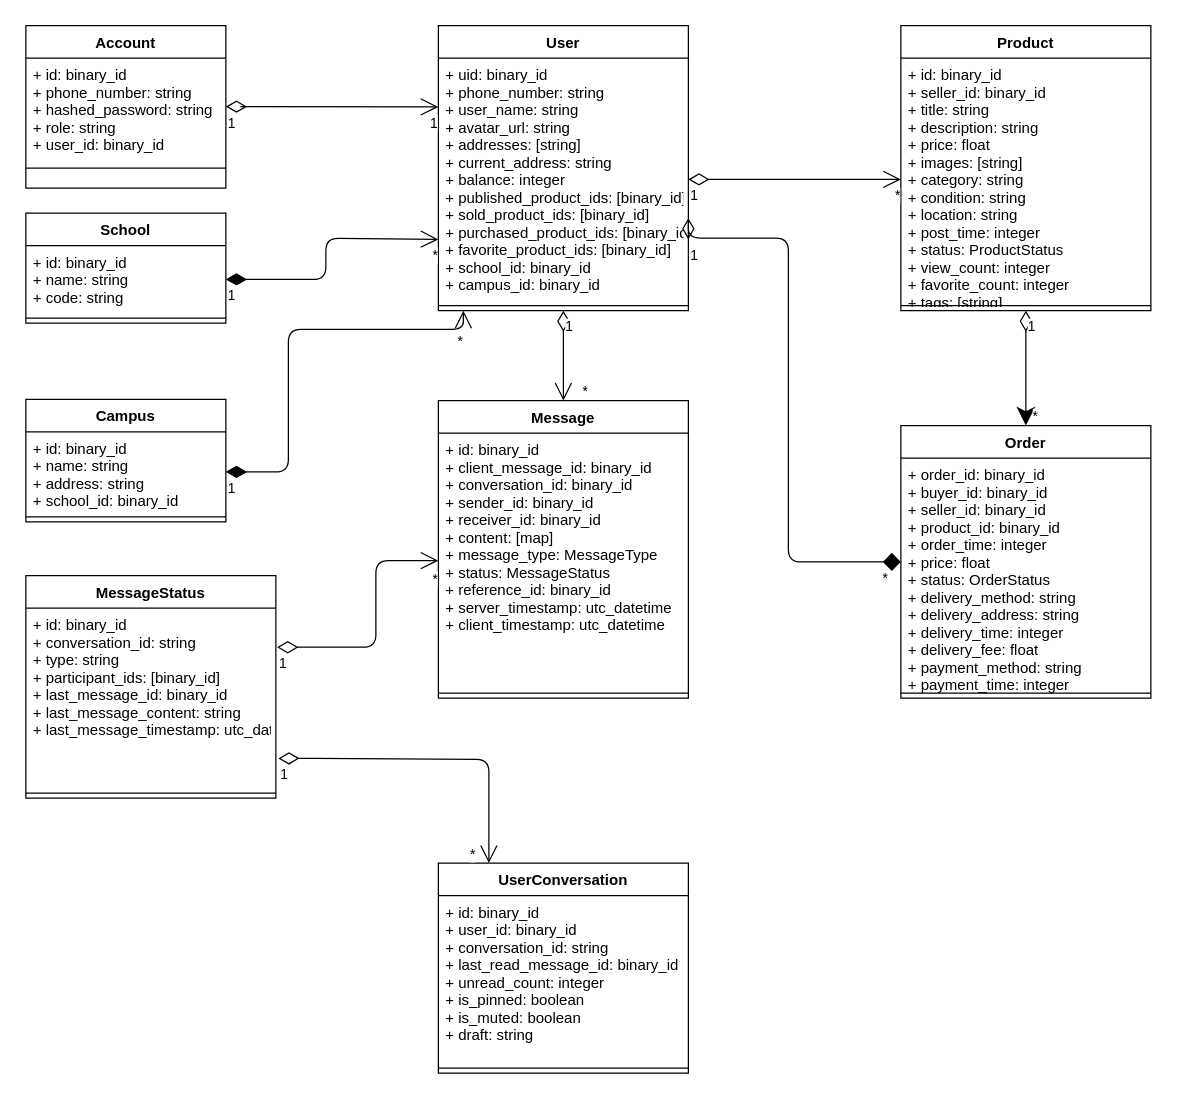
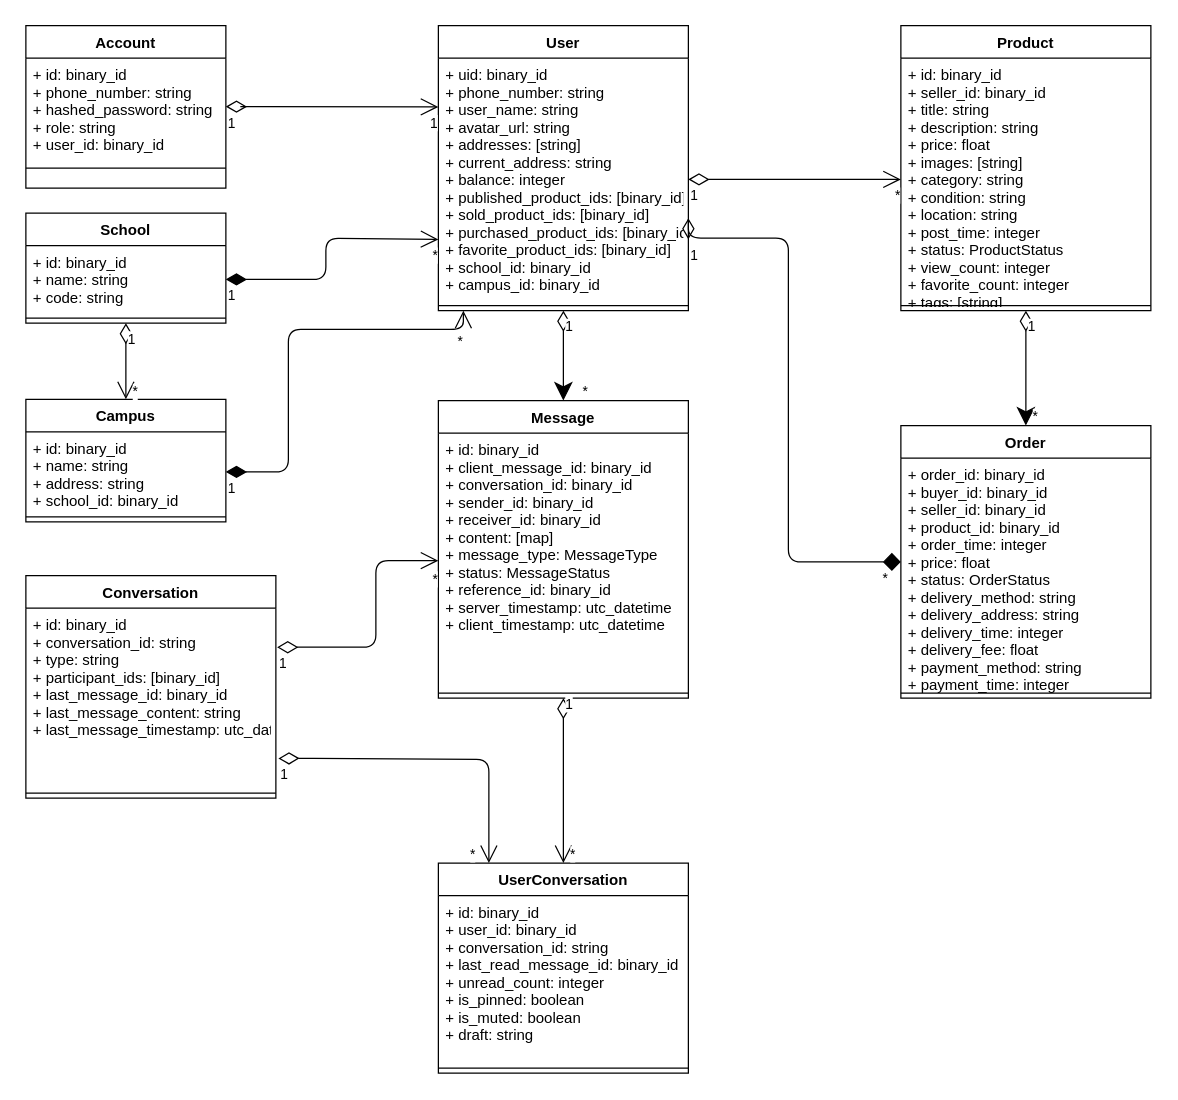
  <mxCell id="0" />
  <mxCell id="1" parent="0" />
  <mxCell id="2" value="Account" style="swimlane;fontStyle=1;align=center;verticalAlign=top;childLayout=stackLayout;horizontal=1;startSize=26;horizontalStack=0;resizeParent=1;resizeParentMax=0;resizeLast=0;collapsible=1;marginBottom=0;" parent="1" vertex="1"><mxGeometry x="20" y="20" width="160" height="130" as="geometry" /></mxCell>
  <mxCell id="3" value="+ id: binary_id&#10;+ phone_number: string&#10;+ hashed_password: string&#10;+ role: string&#10;+ user_id: binary_id" style="text;strokeColor=none;fillColor=none;align=left;verticalAlign=top;spacingLeft=4;spacingRight=4;overflow=hidden;rotatable=0;points=[[0,0.5],[1,0.5]];portConstraint=eastwest;" parent="2" vertex="1"><mxGeometry y="26" width="160" height="84" as="geometry" /></mxCell>
  <mxCell id="4" value="" style="line;strokeWidth=1;fillColor=none;align=left;verticalAlign=middle;spacingTop=-1;spacingLeft=3;spacingRight=3;rotatable=0;labelPosition=right;points=[];portConstraint=eastwest;strokeColor=inherit;" parent="2" vertex="1"><mxGeometry y="110" width="160" height="8" as="geometry" /></mxCell>
  <mxCell id="5" value="" style="text;strokeColor=none;fillColor=none;align=left;verticalAlign=top;spacingLeft=4;spacingRight=4;overflow=hidden;rotatable=0;points=[[0,0.5],[1,0.5]];portConstraint=eastwest;" parent="2" vertex="1"><mxGeometry y="118" width="160" height="12" as="geometry" /></mxCell>
  <mxCell id="6" value="User" style="swimlane;fontStyle=1;align=center;verticalAlign=top;childLayout=stackLayout;horizontal=1;startSize=26;horizontalStack=0;resizeParent=1;resizeParentMax=0;resizeLast=0;collapsible=1;marginBottom=0;" parent="1" vertex="1"><mxGeometry x="350" y="20" width="200" height="228" as="geometry" /></mxCell>
  <mxCell id="7" value="+ uid: binary_id&#10;+ phone_number: string&#10;+ user_name: string&#10;+ avatar_url: string&#10;+ addresses: [string]&#10;+ current_address: string&#10;+ balance: integer&#10;+ published_product_ids: [binary_id]&#10;+ sold_product_ids: [binary_id]&#10;+ purchased_product_ids: [binary_id]&#10;+ favorite_product_ids: [binary_id]&#10;+ school_id: binary_id&#10;+ campus_id: binary_id" style="text;strokeColor=none;fillColor=none;align=left;verticalAlign=top;spacingLeft=4;spacingRight=4;overflow=hidden;rotatable=0;points=[[0,0.5],[1,0.5]];portConstraint=eastwest;" parent="6" vertex="1"><mxGeometry y="26" width="200" height="194" as="geometry" /></mxCell>
  <mxCell id="8" value="" style="line;strokeWidth=1;fillColor=none;align=left;verticalAlign=middle;spacingTop=-1;spacingLeft=3;spacingRight=3;rotatable=0;labelPosition=right;points=[];portConstraint=eastwest;strokeColor=inherit;" parent="6" vertex="1"><mxGeometry y="220" width="200" height="8" as="geometry" /></mxCell>
  <mxCell id="9" value="School" style="swimlane;fontStyle=1;align=center;verticalAlign=top;childLayout=stackLayout;horizontal=1;startSize=26;horizontalStack=0;resizeParent=1;resizeParentMax=0;resizeLast=0;collapsible=1;marginBottom=0;" parent="1" vertex="1"><mxGeometry x="20" y="170" width="160" height="88" as="geometry" /></mxCell>
  <mxCell id="10" value="+ id: binary_id&#10;+ name: string&#10;+ code: string" style="text;strokeColor=none;fillColor=none;align=left;verticalAlign=top;spacingLeft=4;spacingRight=4;overflow=hidden;rotatable=0;points=[[0,0.5],[1,0.5]];portConstraint=eastwest;" parent="9" vertex="1"><mxGeometry y="26" width="160" height="54" as="geometry" /></mxCell>
  <mxCell id="11" value="" style="line;strokeWidth=1;fillColor=none;align=left;verticalAlign=middle;spacingTop=-1;spacingLeft=3;spacingRight=3;rotatable=0;labelPosition=right;points=[];portConstraint=eastwest;strokeColor=inherit;" parent="9" vertex="1"><mxGeometry y="80" width="160" height="8" as="geometry" /></mxCell>
  <mxCell id="12" value="Campus" style="swimlane;fontStyle=1;align=center;verticalAlign=top;childLayout=stackLayout;horizontal=1;startSize=26;horizontalStack=0;resizeParent=1;resizeParentMax=0;resizeLast=0;collapsible=1;marginBottom=0;" parent="1" vertex="1"><mxGeometry x="20" y="319" width="160" height="98" as="geometry" /></mxCell>
  <mxCell id="13" value="+ id: binary_id&#10;+ name: string&#10;+ address: string&#10;+ school_id: binary_id" style="text;strokeColor=none;fillColor=none;align=left;verticalAlign=top;spacingLeft=4;spacingRight=4;overflow=hidden;rotatable=0;points=[[0,0.5],[1,0.5]];portConstraint=eastwest;" parent="12" vertex="1"><mxGeometry y="26" width="160" height="64" as="geometry" /></mxCell>
  <mxCell id="14" value="" style="line;strokeWidth=1;fillColor=none;align=left;verticalAlign=middle;spacingTop=-1;spacingLeft=3;spacingRight=3;rotatable=0;labelPosition=right;points=[];portConstraint=eastwest;strokeColor=inherit;" parent="12" vertex="1"><mxGeometry y="90" width="160" height="8" as="geometry" /></mxCell>
  <mxCell id="15" value="Product" style="swimlane;fontStyle=1;align=center;verticalAlign=top;childLayout=stackLayout;horizontal=1;startSize=26;horizontalStack=0;resizeParent=1;resizeParentMax=0;resizeLast=0;collapsible=1;marginBottom=0;" parent="1" vertex="1"><mxGeometry x="720" y="20" width="200" height="228" as="geometry" /></mxCell>
  <mxCell id="16" value="+ id: binary_id&#10;+ seller_id: binary_id&#10;+ title: string&#10;+ description: string&#10;+ price: float&#10;+ images: [string]&#10;+ category: string&#10;+ condition: string&#10;+ location: string&#10;+ post_time: integer&#10;+ status: ProductStatus&#10;+ view_count: integer&#10;+ favorite_count: integer&#10;+ tags: [string]" style="text;strokeColor=none;fillColor=none;align=left;verticalAlign=top;spacingLeft=4;spacingRight=4;overflow=hidden;rotatable=0;points=[[0,0.5],[1,0.5]];portConstraint=eastwest;" parent="15" vertex="1"><mxGeometry y="26" width="200" height="194" as="geometry" /></mxCell>
  <mxCell id="17" value="" style="line;strokeWidth=1;fillColor=none;align=left;verticalAlign=middle;spacingTop=-1;spacingLeft=3;spacingRight=3;rotatable=0;labelPosition=right;points=[];portConstraint=eastwest;strokeColor=inherit;" parent="15" vertex="1"><mxGeometry y="220" width="200" height="8" as="geometry" /></mxCell>
  <mxCell id="18" value="Order" style="swimlane;fontStyle=1;align=center;verticalAlign=top;childLayout=stackLayout;horizontal=1;startSize=26;horizontalStack=0;resizeParent=1;resizeParentMax=0;resizeLast=0;collapsible=1;marginBottom=0;" parent="1" vertex="1"><mxGeometry x="720" y="340" width="200" height="218" as="geometry" /></mxCell>
  <mxCell id="19" value="+ order_id: binary_id&#10;+ buyer_id: binary_id&#10;+ seller_id: binary_id&#10;+ product_id: binary_id&#10;+ order_time: integer&#10;+ price: float&#10;+ status: OrderStatus&#10;+ delivery_method: string&#10;+ delivery_address: string&#10;+ delivery_time: integer&#10;+ delivery_fee: float&#10;+ payment_method: string&#10;+ payment_time: integer" style="text;strokeColor=none;fillColor=none;align=left;verticalAlign=top;spacingLeft=4;spacingRight=4;overflow=hidden;rotatable=0;points=[[0,0.5],[1,0.5]];portConstraint=eastwest;" parent="18" vertex="1"><mxGeometry y="26" width="200" height="184" as="geometry" /></mxCell>
  <mxCell id="20" value="" style="line;strokeWidth=1;fillColor=none;align=left;verticalAlign=middle;spacingTop=-1;spacingLeft=3;spacingRight=3;rotatable=0;labelPosition=right;points=[];portConstraint=eastwest;strokeColor=inherit;" parent="18" vertex="1"><mxGeometry y="210" width="200" height="8" as="geometry" /></mxCell>
  <mxCell id="21" value="Message" style="swimlane;fontStyle=1;align=center;verticalAlign=top;childLayout=stackLayout;horizontal=1;startSize=26;horizontalStack=0;resizeParent=1;resizeParentMax=0;resizeLast=0;collapsible=1;marginBottom=0;" parent="1" vertex="1"><mxGeometry x="350" y="320" width="200" height="238" as="geometry" /></mxCell>
  <mxCell id="22" value="+ id: binary_id&#10;+ client_message_id: binary_id&#10;+ conversation_id: binary_id&#10;+ sender_id: binary_id&#10;+ receiver_id: binary_id&#10;+ content: [map]&#10;+ message_type: MessageType&#10;+ status: MessageStatus&#10;+ reference_id: binary_id&#10;+ server_timestamp: utc_datetime&#10;+ client_timestamp: utc_datetime" style="text;strokeColor=none;fillColor=none;align=left;verticalAlign=top;spacingLeft=4;spacingRight=4;overflow=hidden;rotatable=0;points=[[0,0.5],[1,0.5]];portConstraint=eastwest;" parent="21" vertex="1"><mxGeometry y="26" width="200" height="204" as="geometry" /></mxCell>
  <mxCell id="23" value="" style="line;strokeWidth=1;fillColor=none;align=left;verticalAlign=middle;spacingTop=-1;spacingLeft=3;spacingRight=3;rotatable=0;labelPosition=right;points=[];portConstraint=eastwest;strokeColor=inherit;" parent="21" vertex="1"><mxGeometry y="230" width="200" height="8" as="geometry" /></mxCell>
- <mxCell id="24" value="MessageStatus" style="swimlane;fontStyle=1;align=center;verticalAlign=top;childLayout=stackLayout;horizontal=1;startSize=26;horizontalStack=0;resizeParent=1;resizeParentMax=0;resizeLast=0;collapsible=1;marginBottom=0;" parent="1" vertex="1"><mxGeometry x="20" y="460" width="200" height="178" as="geometry" /></mxCell>
+ <mxCell id="24" value="Conversation" style="swimlane;fontStyle=1;align=center;verticalAlign=top;childLayout=stackLayout;horizontal=1;startSize=26;horizontalStack=0;resizeParent=1;resizeParentMax=0;resizeLast=0;collapsible=1;marginBottom=0;" parent="1" vertex="1"><mxGeometry x="20" y="460" width="200" height="178" as="geometry" /></mxCell>
  <mxCell id="25" value="+ id: binary_id&#10;+ conversation_id: string&#10;+ type: string&#10;+ participant_ids: [binary_id]&#10;+ last_message_id: binary_id&#10;+ last_message_content: string&#10;+ last_message_timestamp: utc_datetime" style="text;strokeColor=none;fillColor=none;align=left;verticalAlign=top;spacingLeft=4;spacingRight=4;overflow=hidden;rotatable=0;points=[[0,0.5],[1,0.5]];portConstraint=eastwest;" parent="24" vertex="1"><mxGeometry y="26" width="200" height="144" as="geometry" /></mxCell>
  <mxCell id="26" value="" style="line;strokeWidth=1;fillColor=none;align=left;verticalAlign=middle;spacingTop=-1;spacingLeft=3;spacingRight=3;rotatable=0;labelPosition=right;points=[];portConstraint=eastwest;strokeColor=inherit;" parent="24" vertex="1"><mxGeometry y="170" width="200" height="8" as="geometry" /></mxCell>
  <mxCell id="27" value="UserConversation" style="swimlane;fontStyle=1;align=center;verticalAlign=top;childLayout=stackLayout;horizontal=1;startSize=26;horizontalStack=0;resizeParent=1;resizeParentMax=0;resizeLast=0;collapsible=1;marginBottom=0;" parent="1" vertex="1"><mxGeometry x="350" y="690" width="200" height="168" as="geometry" /></mxCell>
  <mxCell id="28" value="+ id: binary_id&#10;+ user_id: binary_id&#10;+ conversation_id: string&#10;+ last_read_message_id: binary_id&#10;+ unread_count: integer&#10;+ is_pinned: boolean&#10;+ is_muted: boolean&#10;+ draft: string" style="text;strokeColor=none;fillColor=none;align=left;verticalAlign=top;spacingLeft=4;spacingRight=4;overflow=hidden;rotatable=0;points=[[0,0.5],[1,0.5]];portConstraint=eastwest;" parent="27" vertex="1"><mxGeometry y="26" width="200" height="134" as="geometry" /></mxCell>
  <mxCell id="29" value="" style="line;strokeWidth=1;fillColor=none;align=left;verticalAlign=middle;spacingTop=-1;spacingLeft=3;spacingRight=3;rotatable=0;labelPosition=right;points=[];portConstraint=eastwest;strokeColor=inherit;" parent="27" vertex="1"><mxGeometry y="160" width="200" height="8" as="geometry" /></mxCell>
  <mxCell id="30" value="" style="endArrow=open;html=1;endSize=12;startArrow=diamondThin;startSize=14;startFill=0;edgeStyle=orthogonalEdgeStyle;exitX=1.003;exitY=0.154;exitDx=0;exitDy=0;exitPerimeter=0;" parent="1" edge="1"><mxGeometry relative="1" as="geometry"><mxPoint x="180" y="84.8" as="sourcePoint" /><mxPoint x="350" y="85" as="targetPoint" /><Array as="points"><mxPoint x="189.52" y="84.78" /></Array></mxGeometry></mxCell>
  <mxCell id="31" value="1" style="edgeLabel;resizable=0;html=1;align=left;verticalAlign=top;" parent="30" connectable="0" vertex="1"><mxGeometry x="-1" relative="1" as="geometry" /></mxCell>
  <mxCell id="32" value="1" style="edgeLabel;resizable=0;html=1;align=right;verticalAlign=top;" parent="30" connectable="0" vertex="1"><mxGeometry x="1" relative="1" as="geometry" /></mxCell>
  <mxCell id="33" value="" style="endArrow=open;html=1;endSize=12;startArrow=diamondThin;startSize=14;startFill=0;edgeStyle=orthogonalEdgeStyle;exitX=1;exitY=0.5;exitDx=0;exitDy=0;entryX=0;entryY=0.5;entryDx=0;entryDy=0;" parent="1" source="7" target="16" edge="1"><mxGeometry relative="1" as="geometry"><mxPoint x="610" y="103" as="sourcePoint" /><mxPoint x="690" y="103" as="targetPoint" /></mxGeometry></mxCell>
  <mxCell id="34" value="1" style="edgeLabel;resizable=0;html=1;align=left;verticalAlign=top;" parent="33" connectable="0" vertex="1"><mxGeometry x="-1" relative="1" as="geometry" /></mxCell>
  <mxCell id="35" value="*" style="edgeLabel;resizable=0;html=1;align=right;verticalAlign=top;" parent="33" connectable="0" vertex="1"><mxGeometry x="1" relative="1" as="geometry" /></mxCell>
+ <mxCell id="36" value="" style="endArrow=open;html=1;endSize=12;startArrow=diamondThin;startSize=14;startFill=0;edgeStyle=orthogonalEdgeStyle;exitX=0.5;exitY=1;exitDx=0;exitDy=0;entryX=0.5;entryY=0;entryDx=0;entryDy=0;" parent="1" source="9" target="12" edge="1"><mxGeometry relative="1" as="geometry"><mxPoint x="100" y="289" as="sourcePoint" /><mxPoint x="100" y="319" as="targetPoint" /></mxGeometry></mxCell>
+ <mxCell id="37" value="1" style="edgeLabel;resizable=0;html=1;align=left;verticalAlign=top;" parent="36" connectable="0" vertex="1"><mxGeometry x="-1" relative="1" as="geometry" /></mxCell>
+ <mxCell id="38" value="*" style="edgeLabel;resizable=0;html=1;align=right;verticalAlign=top;" parent="36" connectable="0" vertex="1"><mxGeometry x="1" relative="1" as="geometry"><mxPoint x="10" y="-19" as="offset" /></mxGeometry></mxCell>
  <mxCell id="39" value="" style="endArrow=open;html=1;endSize=12;startArrow=diamondThin;startSize=14;startFill=1;edgeStyle=orthogonalEdgeStyle;exitX=1;exitY=0.5;exitDx=0;exitDy=0;entryX=0;entryY=0.75;entryDx=0;entryDy=0;" parent="1" edge="1"><mxGeometry relative="1" as="geometry"><mxPoint x="180" y="223" as="sourcePoint" /><mxPoint x="350" y="191" as="targetPoint" /><Array as="points"><mxPoint x="260" y="223" /><mxPoint x="260" y="190" /><mxPoint x="350" y="190" /></Array></mxGeometry></mxCell>
  <mxCell id="40" value="1" style="edgeLabel;resizable=0;html=1;align=left;verticalAlign=top;" parent="39" connectable="0" vertex="1"><mxGeometry x="-1" relative="1" as="geometry" /></mxCell>
  <mxCell id="41" value="*" style="edgeLabel;resizable=0;html=1;align=right;verticalAlign=top;" parent="39" connectable="0" vertex="1"><mxGeometry x="1" relative="1" as="geometry" /></mxCell>
  <mxCell id="42" value="" style="endArrow=open;html=1;endSize=12;startArrow=diamondThin;startSize=14;startFill=1;edgeStyle=orthogonalEdgeStyle;exitX=1;exitY=0.5;exitDx=0;exitDy=0;entryX=0;entryY=0.9;entryDx=0;entryDy=0;" parent="1" source="13" edge="1"><mxGeometry relative="1" as="geometry"><mxPoint x="200" y="399.8" as="sourcePoint" /><mxPoint x="370" y="248" as="targetPoint" /><Array as="points"><mxPoint x="230" y="377" /><mxPoint x="230" y="263" /><mxPoint x="370" y="263" /></Array></mxGeometry></mxCell>
  <mxCell id="43" value="1" style="edgeLabel;resizable=0;html=1;align=left;verticalAlign=top;" parent="42" connectable="0" vertex="1"><mxGeometry x="-1" relative="1" as="geometry" /></mxCell>
  <mxCell id="44" value="*" style="edgeLabel;resizable=0;html=1;align=right;verticalAlign=top;" parent="42" connectable="0" vertex="1"><mxGeometry x="1" relative="1" as="geometry"><mxPoint y="12" as="offset" /></mxGeometry></mxCell>
  <mxCell id="45" value="" style="endArrow=diamond;html=1;endSize=12;startArrow=diamondThin;startSize=14;startFill=0;edgeStyle=orthogonalEdgeStyle;exitX=1;exitY=0.75;exitDx=0;exitDy=0;entryX=0;entryY=0.5;entryDx=0;entryDy=0;" parent="1" source="6" target="18" edge="1"><mxGeometry relative="1" as="geometry"><mxPoint x="610" y="150" as="sourcePoint" /><mxPoint x="690" y="380" as="targetPoint" /><Array as="points"><mxPoint x="630" y="190" /><mxPoint x="630" y="449" /></Array></mxGeometry></mxCell>
  <mxCell id="46" value="1" style="edgeLabel;resizable=0;html=1;align=left;verticalAlign=top;" parent="45" connectable="0" vertex="1"><mxGeometry x="-1" relative="1" as="geometry" /></mxCell>
  <mxCell id="47" value="*" style="edgeLabel;resizable=0;html=1;align=right;verticalAlign=top;" parent="45" connectable="0" vertex="1"><mxGeometry x="1" relative="1" as="geometry"><mxPoint x="-10" as="offset" /></mxGeometry></mxCell>
  <mxCell id="48" value="" style="endArrow=classic;html=1;endSize=12;startArrow=diamondThin;startSize=14;startFill=0;edgeStyle=orthogonalEdgeStyle;exitX=0.5;exitY=1;exitDx=0;exitDy=0;entryX=0.5;entryY=0;entryDx=0;entryDy=0;" parent="1" source="15" target="18" edge="1"><mxGeometry relative="1" as="geometry"><mxPoint x="790" y="250" as="sourcePoint" /><mxPoint x="790" y="270" as="targetPoint" /></mxGeometry></mxCell>
  <mxCell id="49" value="1" style="edgeLabel;resizable=0;html=1;align=left;verticalAlign=top;" parent="48" connectable="0" vertex="1"><mxGeometry x="-1" relative="1" as="geometry" /></mxCell>
  <mxCell id="50" value="*" style="edgeLabel;resizable=0;html=1;align=right;verticalAlign=top;" parent="48" connectable="0" vertex="1"><mxGeometry x="1" relative="1" as="geometry"><mxPoint x="10" y="-20" as="offset" /></mxGeometry></mxCell>
- <mxCell id="51" value="" style="endArrow=open;html=1;endSize=12;startArrow=diamondThin;startSize=14;startFill=0;edgeStyle=orthogonalEdgeStyle;exitX=0.5;exitY=1;exitDx=0;exitDy=0;entryX=0.5;entryY=0;entryDx=0;entryDy=0;" parent="1" source="6" target="21" edge="1"><mxGeometry relative="1" as="geometry"><mxPoint x="450" y="250" as="sourcePoint" /><mxPoint x="450" y="290" as="targetPoint" /></mxGeometry></mxCell>
+ <mxCell id="51" value="" style="endArrow=classic;html=1;endSize=12;startArrow=diamondThin;startSize=14;startFill=0;edgeStyle=orthogonalEdgeStyle;exitX=0.5;exitY=1;exitDx=0;exitDy=0;entryX=0.5;entryY=0;entryDx=0;entryDy=0;" parent="1" source="6" target="21" edge="1"><mxGeometry relative="1" as="geometry"><mxPoint x="450" y="250" as="sourcePoint" /><mxPoint x="450" y="290" as="targetPoint" /></mxGeometry></mxCell>
  <mxCell id="52" value="1" style="edgeLabel;resizable=0;html=1;align=left;verticalAlign=top;" parent="51" connectable="0" vertex="1"><mxGeometry x="-1" relative="1" as="geometry" /></mxCell>
  <mxCell id="53" value="*" style="edgeLabel;resizable=0;html=1;align=right;verticalAlign=top;" parent="51" connectable="0" vertex="1"><mxGeometry x="1" relative="1" as="geometry"><mxPoint x="20" y="-20" as="offset" /></mxGeometry></mxCell>
  <mxCell id="54" value="" style="endArrow=open;html=1;endSize=12;startArrow=diamondThin;startSize=14;startFill=0;edgeStyle=orthogonalEdgeStyle;entryX=0;entryY=0.5;entryDx=0;entryDy=0;exitX=1.005;exitY=0.217;exitDx=0;exitDy=0;exitPerimeter=0;" parent="1" source="25" target="22" edge="1"><mxGeometry relative="1" as="geometry"><mxPoint x="259" y="530" as="sourcePoint" /><mxPoint x="379" y="448" as="targetPoint" /><Array as="points"><mxPoint x="300" y="517" /><mxPoint x="300" y="448" /></Array></mxGeometry></mxCell>
  <mxCell id="55" value="1" style="edgeLabel;resizable=0;html=1;align=left;verticalAlign=top;" parent="54" connectable="0" vertex="1"><mxGeometry x="-1" relative="1" as="geometry" /></mxCell>
  <mxCell id="56" value="*" style="edgeLabel;resizable=0;html=1;align=right;verticalAlign=top;" parent="54" connectable="0" vertex="1"><mxGeometry x="1" relative="1" as="geometry"><mxPoint y="2" as="offset" /></mxGeometry></mxCell>
  <mxCell id="57" value="" style="endArrow=open;html=1;endSize=12;startArrow=diamondThin;startSize=14;startFill=0;edgeStyle=orthogonalEdgeStyle;entryX=0;entryY=0.5;entryDx=0;entryDy=0;exitX=1.01;exitY=0.835;exitDx=0;exitDy=0;exitPerimeter=0;" parent="1" source="25" edge="1"><mxGeometry relative="1" as="geometry"><mxPoint x="240" y="564.36" as="sourcePoint" /><mxPoint x="390.4" y="690" as="targetPoint" /><Array as="points"><mxPoint x="240" y="606" /><mxPoint x="390" y="607" /></Array></mxGeometry></mxCell>
  <mxCell id="58" value="1" style="edgeLabel;resizable=0;html=1;align=left;verticalAlign=top;" parent="57" connectable="0" vertex="1"><mxGeometry x="-1" relative="1" as="geometry" /></mxCell>
  <mxCell id="59" value="*" style="edgeLabel;resizable=0;html=1;align=right;verticalAlign=top;" parent="57" connectable="0" vertex="1"><mxGeometry x="1" relative="1" as="geometry"><mxPoint x="-10" y="-20" as="offset" /></mxGeometry></mxCell>
+ <mxCell id="60" value="" style="endArrow=open;html=1;endSize=12;startArrow=diamondThin;startSize=14;startFill=0;edgeStyle=orthogonalEdgeStyle;exitX=0.5;exitY=1;exitDx=0;exitDy=0;entryX=0.5;entryY=0;entryDx=0;entryDy=0;" parent="1" source="21" target="27" edge="1"><mxGeometry relative="1" as="geometry"><mxPoint x="450" y="580" as="sourcePoint" /><mxPoint x="450" y="600" as="targetPoint" /></mxGeometry></mxCell>
+ <mxCell id="61" value="1" style="edgeLabel;resizable=0;html=1;align=left;verticalAlign=top;" parent="60" connectable="0" vertex="1"><mxGeometry x="-1" relative="1" as="geometry"><mxPoint y="-8" as="offset" /></mxGeometry></mxCell>
+ <mxCell id="62" value="*" style="edgeLabel;resizable=0;html=1;align=right;verticalAlign=top;" parent="60" connectable="0" vertex="1"><mxGeometry x="1" relative="1" as="geometry"><mxPoint x="10" y="-20" as="offset" /></mxGeometry></mxCell>
